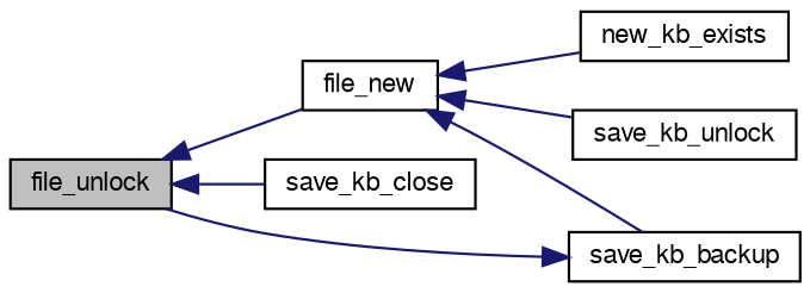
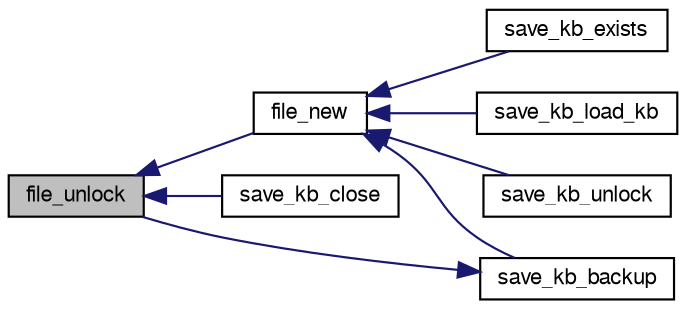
  digraph {
    rankdir=LR
    node [color=black fontname=FreeSans fontsize=10 shape=record]
    edge [color=midnightblue dir=back fontname=FreeSans fontsize=10 labelfontname=FreeSans labelfontsize=10 style=solid]
    n1 [fillcolor=grey75 fontcolor=black height=0.2 label=file_unlock style=filled width=0.4]
    n2 [height=0.2 label=file_new width=0.4]
    n3 [height=0.2 label=save_kb_close width=0.4]
    n4 [height=0.2 label=save_kb_backup width=0.4]
-   n5 [height=0.2 label=new_kb_exists width=0.4]
+   n5 [height=0.2 label=save_kb_exists width=0.4]
+   n6 [height=0.2 label=save_kb_load_kb width=0.4]
    n7 [height=0.2 label=save_kb_unlock width=0.4]
    n1 -> n2
    n1 -> n3
    n2 -> n4
    n2 -> n5
+   n2 -> n6
    n2 -> n7
    n4 -> n1
  }
